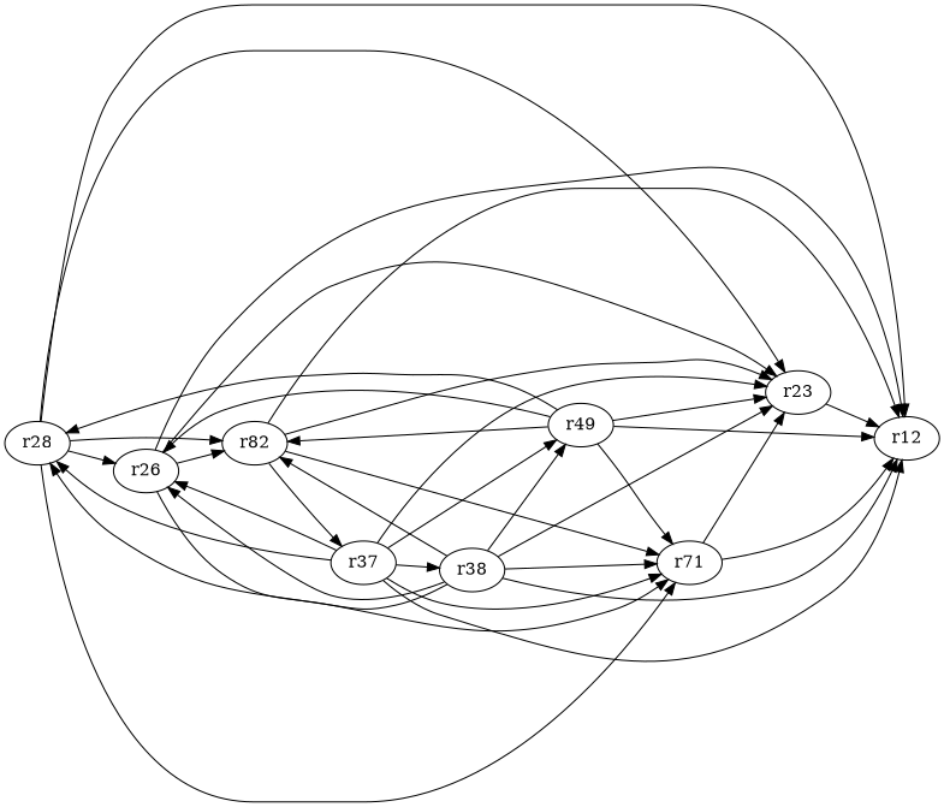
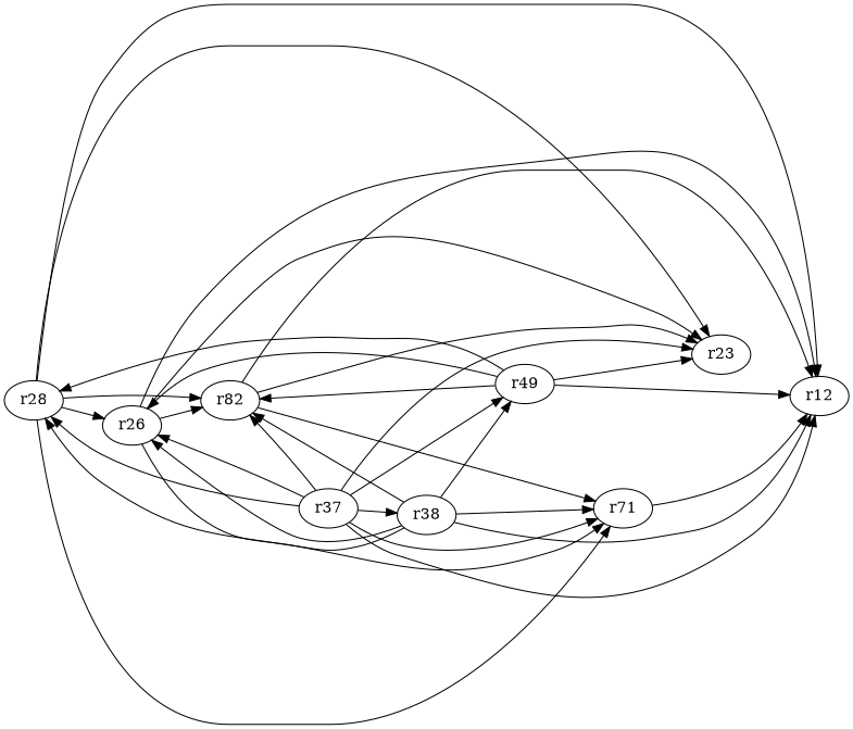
  digraph {
    rankdir=LR
    n1 [label=r28]
    r38
    n3 [label=r26]
    n4 [label=r71]
    n5 [label=r82]
    r23
    n7 [label=r12]
    n8 [label=r49]
    r37
    n1 -> n3
    n1 -> n4
    n1 -> n5
    n1 -> r23
    n1 -> n7
    r38 -> n1
    r38 -> n3
    r38 -> n4
    r38 -> n5
-   r38 -> r23
    r38 -> n7
    r38 -> n8
    n3 -> n4
    n3 -> n5
    n3 -> r23
    n3 -> n7
-   n4 -> r23
    n4 -> n7
    n5 -> n4
    n5 -> r23
    n5 -> n7
-   r23 -> n7
    n8 -> n1
    n8 -> n3
-   n8 -> n4
    n8 -> n5
    n8 -> r23
    n8 -> n7
    r37 -> n1
    r37 -> r38
    r37 -> n3
    r37 -> n4
-   n5 -> r37
+   r37 -> n5
    r37 -> r23
    r37 -> n7
    r37 -> n8
  }
